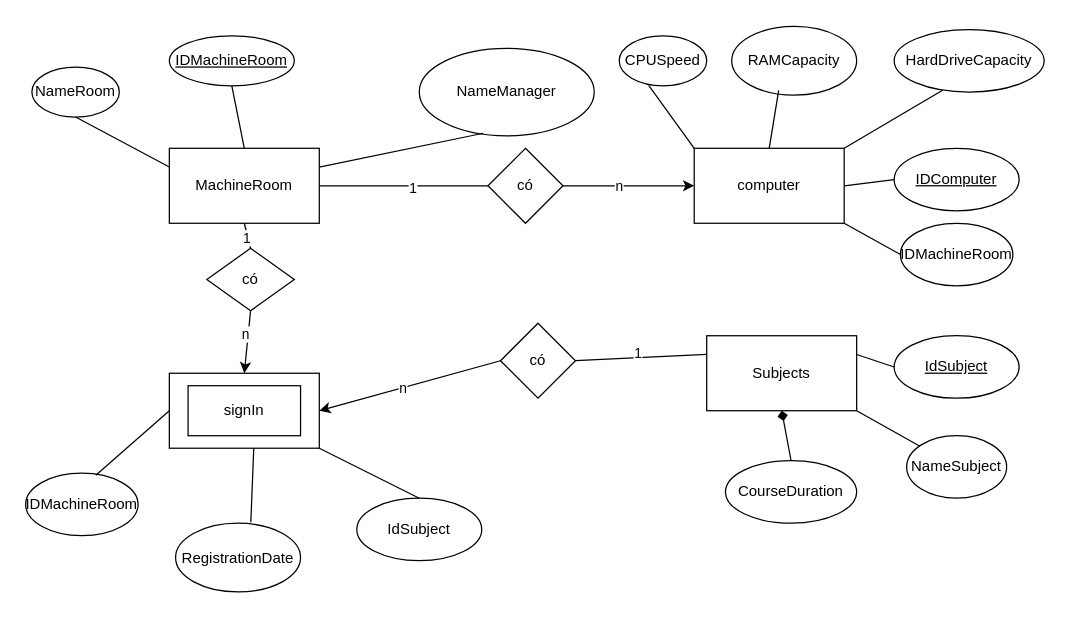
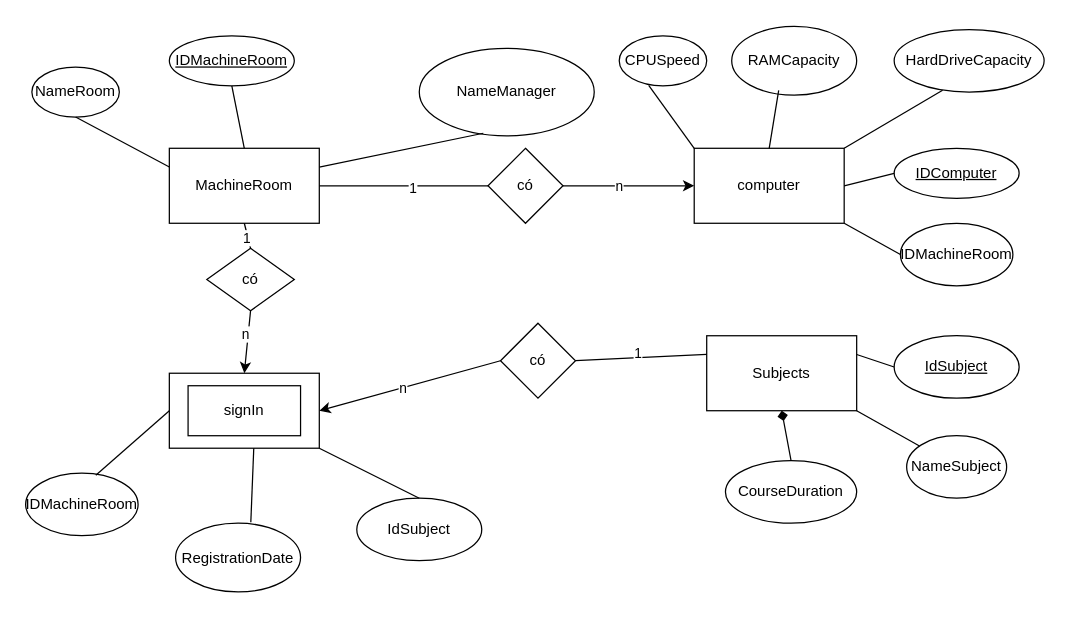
  <mxCell id="0" />
  <mxCell id="1" parent="0" />
  <mxCell id="2" value="MachineRoom" style="rounded=0;whiteSpace=wrap;html=1;" vertex="1" parent="1"><mxGeometry x="135" y="118" width="120" height="60" as="geometry" /></mxCell>
  <mxCell id="3" value="&lt;u&gt;IDMachineRoom&lt;/u&gt;" style="ellipse;whiteSpace=wrap;html=1;" vertex="1" parent="1"><mxGeometry x="135" y="28" width="100" height="40" as="geometry" /></mxCell>
  <mxCell id="4" value="NameRoom" style="ellipse;whiteSpace=wrap;html=1;" vertex="1" parent="1"><mxGeometry x="25" y="53" width="70" height="40" as="geometry" /></mxCell>
  <mxCell id="5" value="CPUSpeed" style="ellipse;whiteSpace=wrap;html=1;" vertex="1" parent="1"><mxGeometry x="495" y="28" width="70" height="40" as="geometry" /></mxCell>
  <mxCell id="6" value="NameManager" style="ellipse;whiteSpace=wrap;html=1;" vertex="1" parent="1"><mxGeometry x="335" y="38" width="140" height="70" as="geometry" /></mxCell>
  <mxCell id="7" value="computer" style="rounded=0;whiteSpace=wrap;html=1;" vertex="1" parent="1"><mxGeometry x="555" y="118" width="120" height="60" as="geometry" /></mxCell>
  <mxCell id="8" value="RAMCapacity" style="ellipse;whiteSpace=wrap;html=1;" vertex="1" parent="1"><mxGeometry x="585" y="20.5" width="100" height="55" as="geometry" /></mxCell>
  <mxCell id="9" value="HardDriveCapacity" style="ellipse;whiteSpace=wrap;html=1;" vertex="1" parent="1"><mxGeometry x="715" y="23" width="120" height="50" as="geometry" /></mxCell>
- <mxCell id="10" value="&lt;u&gt;IDComputer&lt;/u&gt;" style="ellipse;whiteSpace=wrap;html=1;" vertex="1" parent="1"><mxGeometry x="715" y="118" width="100" height="50" as="geometry" /></mxCell>
+ <mxCell id="10" value="&lt;u&gt;IDComputer&lt;/u&gt;" style="ellipse;whiteSpace=wrap;html=1;" vertex="1" parent="1"><mxGeometry x="715" y="118" width="100" height="40" as="geometry" /></mxCell>
  <mxCell id="11" value="Subjects" style="rounded=0;whiteSpace=wrap;html=1;" vertex="1" parent="1"><mxGeometry x="565" y="268" width="120" height="60" as="geometry" /></mxCell>
  <mxCell id="12" value="&lt;u&gt;IdSubject&lt;/u&gt;" style="ellipse;whiteSpace=wrap;html=1;" vertex="1" parent="1"><mxGeometry x="715" y="268" width="100" height="50" as="geometry" /></mxCell>
  <mxCell id="13" value="NameSubject" style="ellipse;whiteSpace=wrap;html=1;" vertex="1" parent="1"><mxGeometry x="725" y="348" width="80" height="50" as="geometry" /></mxCell>
  <mxCell id="14" value="CourseDuration" style="ellipse;whiteSpace=wrap;html=1;" vertex="1" parent="1"><mxGeometry x="580" y="368" width="105" height="50" as="geometry" /></mxCell>
  <mxCell id="15" value="" style="endArrow=none;html=1;rounded=0;exitX=0.5;exitY=1;exitDx=0;exitDy=0;entryX=0;entryY=0.25;entryDx=0;entryDy=0;" edge="1" parent="1" source="4" target="2"><mxGeometry width="50" height="50" relative="1" as="geometry"><mxPoint x="395" y="308" as="sourcePoint" /><mxPoint x="445" y="258" as="targetPoint" /></mxGeometry></mxCell>
  <mxCell id="16" value="DangKy" style="rounded=0;whiteSpace=wrap;html=1;" vertex="1" parent="1"><mxGeometry x="145" y="303" width="100" height="50" as="geometry" /></mxCell>
  <mxCell id="17" value="RegistrationDate" style="ellipse;whiteSpace=wrap;html=1;" vertex="1" parent="1"><mxGeometry x="140" y="418" width="100" height="55" as="geometry" /></mxCell>
  <mxCell id="18" value="" style="endArrow=none;html=1;rounded=0;exitX=0.5;exitY=1;exitDx=0;exitDy=0;entryX=0.5;entryY=0;entryDx=0;entryDy=0;" edge="1" parent="1" source="3" target="2"><mxGeometry width="50" height="50" relative="1" as="geometry"><mxPoint x="395" y="308" as="sourcePoint" /><mxPoint x="445" y="258" as="targetPoint" /></mxGeometry></mxCell>
  <mxCell id="19" value="" style="endArrow=none;html=1;rounded=0;entryX=0.366;entryY=0.971;entryDx=0;entryDy=0;entryPerimeter=0;exitX=1;exitY=0.25;exitDx=0;exitDy=0;" edge="1" parent="1" source="2" target="6"><mxGeometry width="50" height="50" relative="1" as="geometry"><mxPoint x="395" y="308" as="sourcePoint" /><mxPoint x="445" y="258" as="targetPoint" /></mxGeometry></mxCell>
  <mxCell id="20" value="" style="endArrow=none;html=1;rounded=0;entryX=0.337;entryY=0.99;entryDx=0;entryDy=0;entryPerimeter=0;exitX=0;exitY=0;exitDx=0;exitDy=0;" edge="1" parent="1" source="7" target="5"><mxGeometry width="50" height="50" relative="1" as="geometry"><mxPoint x="395" y="308" as="sourcePoint" /><mxPoint x="445" y="258" as="targetPoint" /></mxGeometry></mxCell>
  <mxCell id="21" value="" style="endArrow=none;html=1;rounded=0;entryX=0.376;entryY=0.929;entryDx=0;entryDy=0;entryPerimeter=0;exitX=0.5;exitY=0;exitDx=0;exitDy=0;" edge="1" parent="1" source="7" target="8"><mxGeometry width="50" height="50" relative="1" as="geometry"><mxPoint x="395" y="308" as="sourcePoint" /><mxPoint x="445" y="258" as="targetPoint" /></mxGeometry></mxCell>
  <mxCell id="22" value="" style="endArrow=none;html=1;rounded=0;entryX=0.323;entryY=0.972;entryDx=0;entryDy=0;entryPerimeter=0;exitX=1;exitY=0;exitDx=0;exitDy=0;" edge="1" parent="1" source="7" target="9"><mxGeometry width="50" height="50" relative="1" as="geometry"><mxPoint x="395" y="308" as="sourcePoint" /><mxPoint x="445" y="258" as="targetPoint" /></mxGeometry></mxCell>
  <mxCell id="23" value="" style="endArrow=none;html=1;rounded=0;entryX=0;entryY=0.5;entryDx=0;entryDy=0;exitX=1;exitY=0.5;exitDx=0;exitDy=0;" edge="1" parent="1" source="7" target="10"><mxGeometry width="50" height="50" relative="1" as="geometry"><mxPoint x="395" y="308" as="sourcePoint" /><mxPoint x="445" y="258" as="targetPoint" /></mxGeometry></mxCell>
  <mxCell id="24" value="" style="endArrow=none;html=1;rounded=0;entryX=0;entryY=0.5;entryDx=0;entryDy=0;exitX=1;exitY=0.25;exitDx=0;exitDy=0;" edge="1" parent="1" source="11" target="12"><mxGeometry width="50" height="50" relative="1" as="geometry"><mxPoint x="395" y="308" as="sourcePoint" /><mxPoint x="445" y="258" as="targetPoint" /></mxGeometry></mxCell>
  <mxCell id="25" value="" style="endArrow=none;html=1;rounded=0;exitX=1;exitY=1;exitDx=0;exitDy=0;" edge="1" parent="1" source="11" target="13"><mxGeometry width="50" height="50" relative="1" as="geometry"><mxPoint x="395" y="308" as="sourcePoint" /><mxPoint x="445" y="258" as="targetPoint" /></mxGeometry></mxCell>
  <mxCell id="26" value="" style="rounded=0;whiteSpace=wrap;html=1;" vertex="1" parent="1"><mxGeometry x="135" y="298" width="120" height="60" as="geometry" /></mxCell>
  <mxCell id="27" value="signIn" style="rounded=0;whiteSpace=wrap;html=1;" vertex="1" parent="1"><mxGeometry x="150" y="308" width="90" height="40" as="geometry" /></mxCell>
  <mxCell id="28" value="" style="endArrow=diamond;html=1;rounded=0;entryX=0.5;entryY=1;entryDx=0;entryDy=0;exitX=0.5;exitY=0;exitDx=0;exitDy=0;" edge="1" parent="1" source="14" target="11"><mxGeometry width="50" height="50" relative="1" as="geometry"><mxPoint x="395" y="308" as="sourcePoint" /><mxPoint x="445" y="258" as="targetPoint" /></mxGeometry></mxCell>
  <mxCell id="29" value="" style="endArrow=none;html=1;rounded=0;exitX=0.563;exitY=1;exitDx=0;exitDy=0;exitPerimeter=0;entryX=0.602;entryY=-0.015;entryDx=0;entryDy=0;entryPerimeter=0;" edge="1" parent="1" source="26" target="17"><mxGeometry width="50" height="50" relative="1" as="geometry"><mxPoint x="390" y="338" as="sourcePoint" /><mxPoint x="440" y="288" as="targetPoint" /></mxGeometry></mxCell>
  <mxCell id="30" value="có" style="rhombus;whiteSpace=wrap;html=1;" vertex="1" parent="1"><mxGeometry x="390" y="118" width="60" height="60" as="geometry" /></mxCell>
  <mxCell id="31" value="có" style="rhombus;whiteSpace=wrap;html=1;" vertex="1" parent="1"><mxGeometry x="165" y="198" width="70" height="50" as="geometry" /></mxCell>
  <mxCell id="32" value="có" style="rhombus;whiteSpace=wrap;html=1;" vertex="1" parent="1"><mxGeometry x="400" y="258" width="60" height="60" as="geometry" /></mxCell>
  <mxCell id="33" value="" style="endArrow=none;html=1;rounded=0;exitX=1;exitY=0.5;exitDx=0;exitDy=0;entryX=0;entryY=0.5;entryDx=0;entryDy=0;" edge="1" parent="1" source="2" target="30"><mxGeometry width="50" height="50" relative="1" as="geometry"><mxPoint x="395" y="308" as="sourcePoint" /><mxPoint x="445" y="258" as="targetPoint" /></mxGeometry></mxCell>
  <mxCell id="34" value="1" style="edgeLabel;html=1;align=center;verticalAlign=middle;resizable=0;points=[];" vertex="1" connectable="0" parent="33"><mxGeometry x="0.093" y="-1" relative="1" as="geometry"><mxPoint as="offset" /></mxGeometry></mxCell>
  <mxCell id="35" value="" style="endArrow=classic;html=1;rounded=0;exitX=1;exitY=0.5;exitDx=0;exitDy=0;entryX=0;entryY=0.5;entryDx=0;entryDy=0;" edge="1" parent="1" source="30" target="7"><mxGeometry width="50" height="50" relative="1" as="geometry"><mxPoint x="395" y="308" as="sourcePoint" /><mxPoint x="445" y="258" as="targetPoint" /></mxGeometry></mxCell>
  <mxCell id="36" value="n" style="edgeLabel;html=1;align=center;verticalAlign=middle;resizable=0;points=[];" vertex="1" connectable="0" parent="35"><mxGeometry x="-0.166" relative="1" as="geometry"><mxPoint as="offset" /></mxGeometry></mxCell>
  <mxCell id="37" value="" style="endArrow=none;html=1;rounded=0;exitX=0.5;exitY=1;exitDx=0;exitDy=0;entryX=0.5;entryY=0;entryDx=0;entryDy=0;" edge="1" parent="1" source="2" target="31"><mxGeometry width="50" height="50" relative="1" as="geometry"><mxPoint x="395" y="308" as="sourcePoint" /><mxPoint x="445" y="258" as="targetPoint" /></mxGeometry></mxCell>
  <mxCell id="38" value="1" style="edgeLabel;html=1;align=center;verticalAlign=middle;resizable=0;points=[];" vertex="1" connectable="0" parent="37"><mxGeometry x="0.172" y="-1" relative="1" as="geometry"><mxPoint as="offset" /></mxGeometry></mxCell>
  <mxCell id="39" value="" style="endArrow=classic;html=1;rounded=0;exitX=0.5;exitY=1;exitDx=0;exitDy=0;entryX=0.5;entryY=0;entryDx=0;entryDy=0;" edge="1" parent="1" source="31" target="26"><mxGeometry width="50" height="50" relative="1" as="geometry"><mxPoint x="195" y="278" as="sourcePoint" /><mxPoint x="440" y="288" as="targetPoint" /></mxGeometry></mxCell>
  <mxCell id="40" value="n" style="edgeLabel;html=1;align=center;verticalAlign=middle;resizable=0;points=[];" vertex="1" connectable="0" parent="39"><mxGeometry x="-0.255" y="-2" relative="1" as="geometry"><mxPoint x="-1" as="offset" /></mxGeometry></mxCell>
  <mxCell id="41" value="" style="endArrow=none;html=1;rounded=0;entryX=0;entryY=0.25;entryDx=0;entryDy=0;exitX=1;exitY=0.5;exitDx=0;exitDy=0;" edge="1" parent="1" source="32" target="11"><mxGeometry width="50" height="50" relative="1" as="geometry"><mxPoint x="395" y="308" as="sourcePoint" /><mxPoint x="445" y="258" as="targetPoint" /></mxGeometry></mxCell>
  <mxCell id="42" value="1" style="edgeLabel;html=1;align=center;verticalAlign=middle;resizable=0;points=[];" vertex="1" connectable="0" parent="41"><mxGeometry x="-0.048" y="4" relative="1" as="geometry"><mxPoint as="offset" /></mxGeometry></mxCell>
  <mxCell id="43" value="" style="endArrow=classic;html=1;rounded=0;exitX=0;exitY=0.5;exitDx=0;exitDy=0;entryX=1;entryY=0.5;entryDx=0;entryDy=0;" edge="1" parent="1" source="32" target="26"><mxGeometry width="50" height="50" relative="1" as="geometry"><mxPoint x="395" y="308" as="sourcePoint" /><mxPoint x="445" y="258" as="targetPoint" /></mxGeometry></mxCell>
  <mxCell id="44" value="n" style="edgeLabel;html=1;align=center;verticalAlign=middle;resizable=0;points=[];" vertex="1" connectable="0" parent="43"><mxGeometry x="0.08" relative="1" as="geometry"><mxPoint as="offset" /></mxGeometry></mxCell>
  <mxCell id="45" value="IDMachineRoom" style="ellipse;whiteSpace=wrap;html=1;" vertex="1" parent="1"><mxGeometry x="720" y="178" width="90" height="50" as="geometry" /></mxCell>
  <mxCell id="46" value="" style="endArrow=none;html=1;rounded=0;entryX=1;entryY=1;entryDx=0;entryDy=0;exitX=0;exitY=0.5;exitDx=0;exitDy=0;" edge="1" parent="1" source="45" target="7"><mxGeometry width="50" height="50" relative="1" as="geometry"><mxPoint x="395" y="308" as="sourcePoint" /><mxPoint x="445" y="258" as="targetPoint" /></mxGeometry></mxCell>
  <mxCell id="47" value="IDMachineRoom" style="ellipse;whiteSpace=wrap;html=1;" vertex="1" parent="1"><mxGeometry x="20" y="378" width="90" height="50" as="geometry" /></mxCell>
  <mxCell id="48" value="" style="endArrow=none;html=1;rounded=0;entryX=0;entryY=0.5;entryDx=0;entryDy=0;exitX=0.624;exitY=0.032;exitDx=0;exitDy=0;exitPerimeter=0;" edge="1" parent="1" source="47" target="26"><mxGeometry width="50" height="50" relative="1" as="geometry"><mxPoint x="-305" y="508" as="sourcePoint" /><mxPoint x="-25" y="378" as="targetPoint" /></mxGeometry></mxCell>
  <mxCell id="49" value="IdSubject" style="ellipse;whiteSpace=wrap;html=1;" vertex="1" parent="1"><mxGeometry x="285" y="398" width="100" height="50" as="geometry" /></mxCell>
  <mxCell id="50" value="" style="endArrow=none;html=1;rounded=0;exitX=1;exitY=1;exitDx=0;exitDy=0;entryX=0.5;entryY=0;entryDx=0;entryDy=0;" edge="1" parent="1" source="26" target="49"><mxGeometry width="50" height="50" relative="1" as="geometry"><mxPoint x="395" y="308" as="sourcePoint" /><mxPoint x="445" y="258" as="targetPoint" /></mxGeometry></mxCell>
